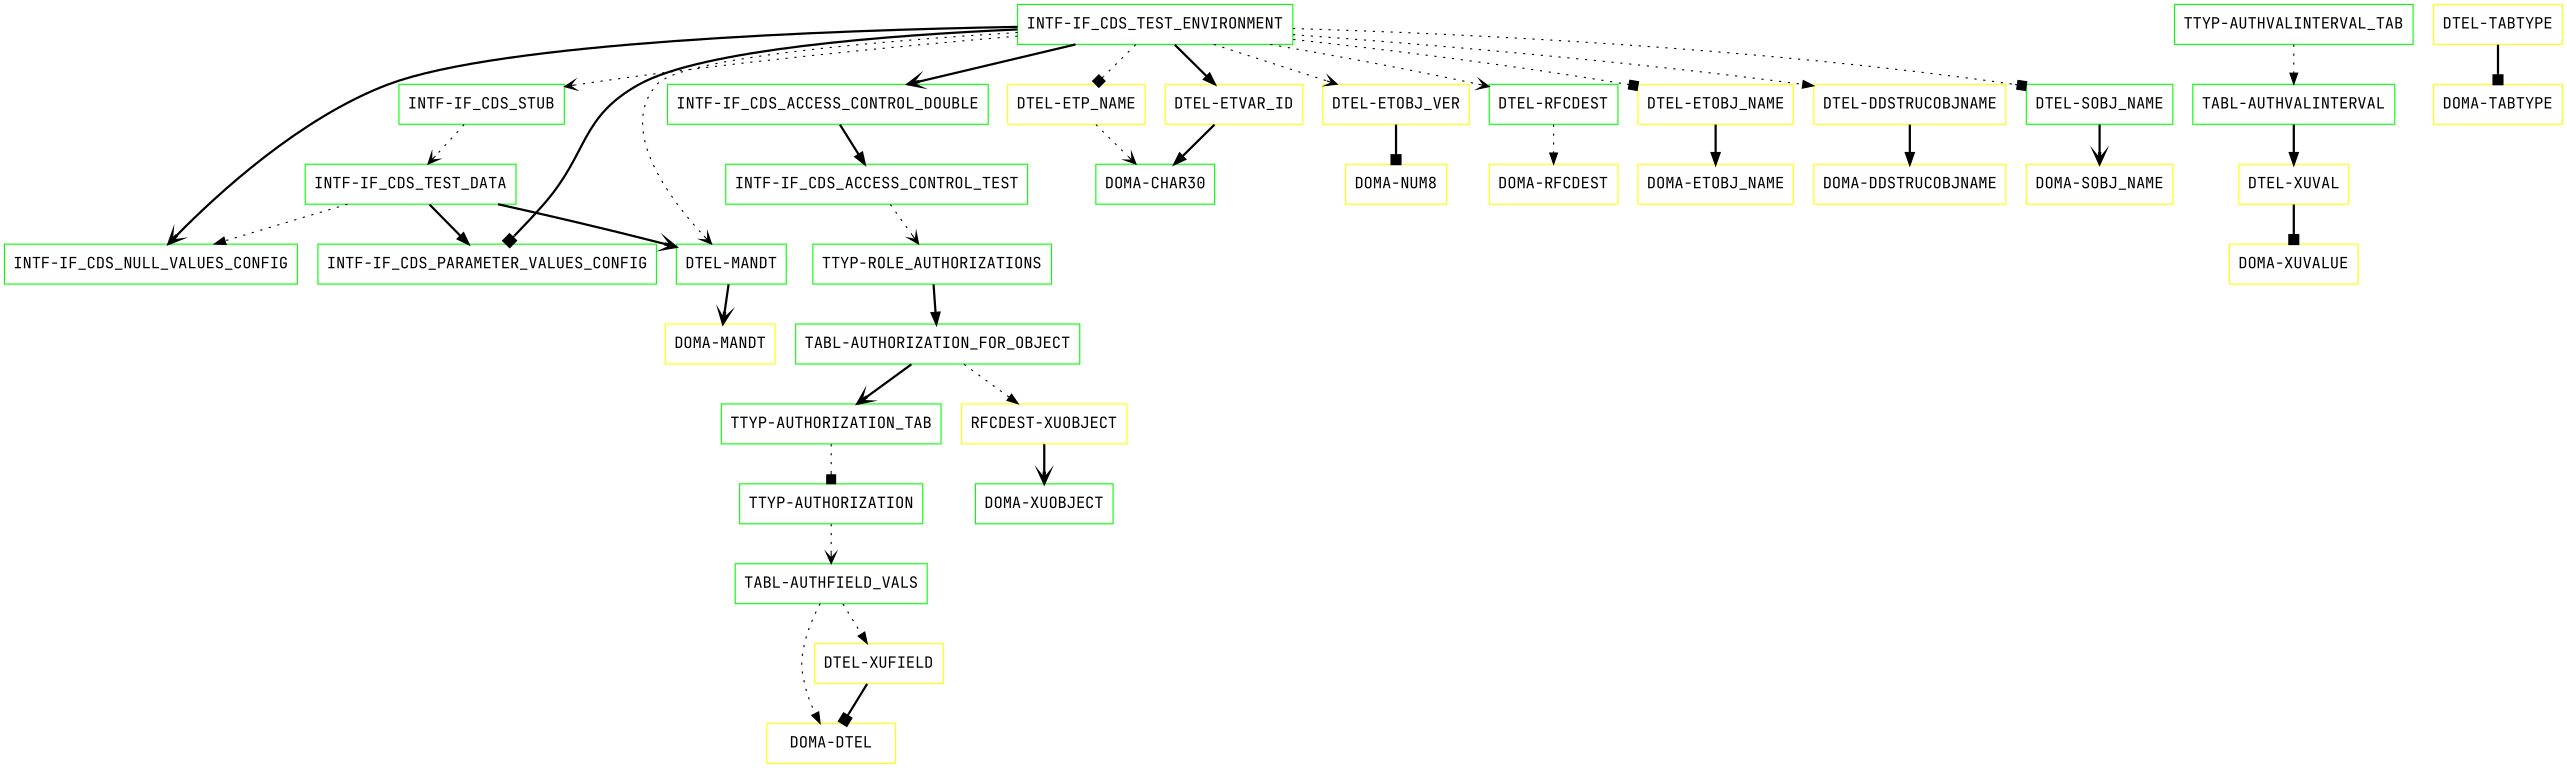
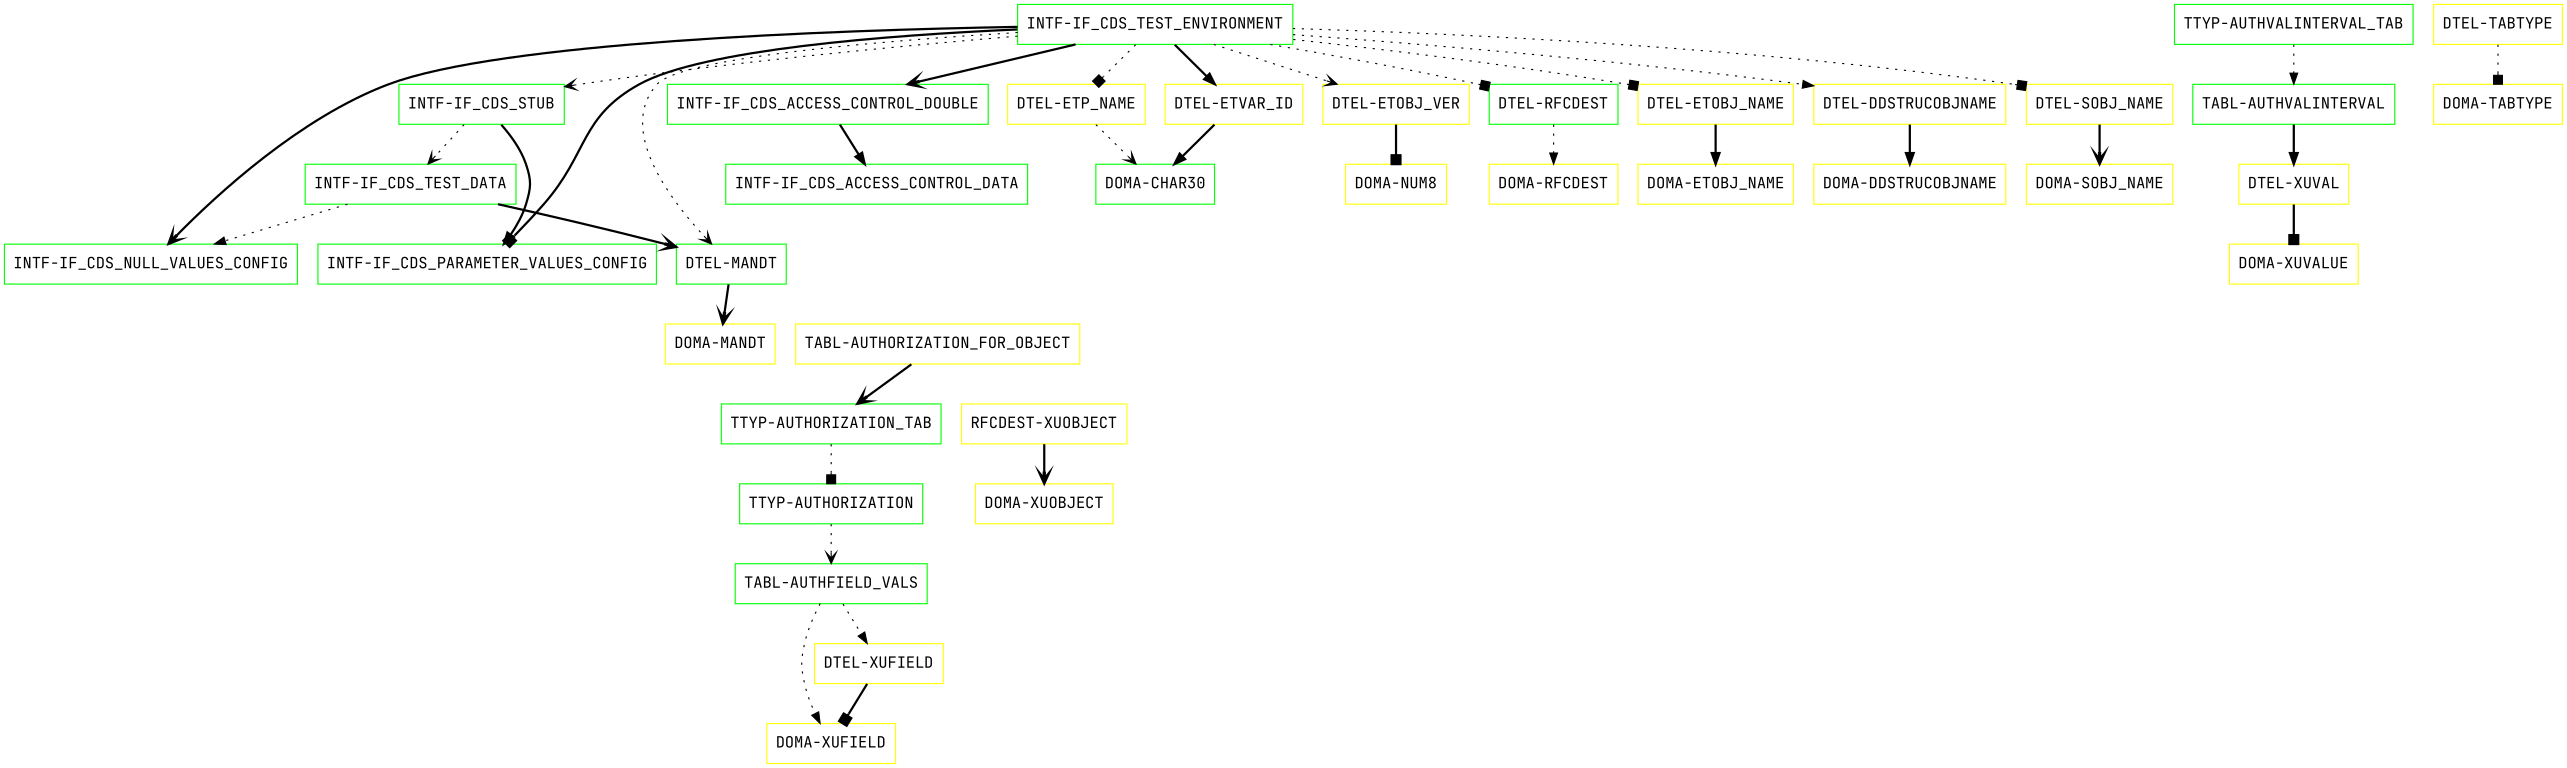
  digraph {
    fontname="JetBrains Mono"
    node [color=yellow fontname="JetBrains Mono" shape=box]
    edge [arrowhead=normal fontname="JetBrains Mono" style=bold]
    "INTF-IF_CDS_TEST_ENVIRONMENT" [color=green]
    "INTF-IF_CDS_NULL_VALUES_CONFIG" [color=green]
    "INTF-IF_CDS_PARAMETER_VALUES_CONFIG" [color=green]
    "INTF-IF_CDS_ACCESS_CONTROL_DOUBLE" [color=green]
    "INTF-IF_CDS_STUB" [color=green]
    "DTEL-MANDT" [color=green]
    "DTEL-ETP_NAME"
    "DTEL-ETVAR_ID"
    "DTEL-ETOBJ_VER"
    "DTEL-RFCDEST" [color=green]
    "DTEL-ETOBJ_NAME"
    "DTEL-DDSTRUCOBJNAME"
-   "DTEL-SOBJ_NAME" [color=green]
-   "INTF-IF_CDS_ACCESS_CONTROL_DATA" [color=green label="INTF-IF_CDS_ACCESS_CONTROL_TEST"]
+   "DTEL-SOBJ_NAME"
+   "INTF-IF_CDS_ACCESS_CONTROL_DATA" [color=green]
    "INTF-IF_CDS_TEST_DATA" [color=green]
    "DOMA-MANDT"
    "DOMA-CHAR30" [color=green]
    "DOMA-NUM8"
    "DOMA-RFCDEST"
    "DOMA-ETOBJ_NAME"
    "DOMA-DDSTRUCOBJNAME"
    "DOMA-SOBJ_NAME"
-   "TTYP-ROLE_AUTHORIZATIONS" [color=green]
-   "TABL-AUTHORIZATION_FOR_OBJECT" [color=green]
+   "TABL-AUTHORIZATION_FOR_OBJECT"
    "TTYP-AUTHORIZATION_TAB" [color=green]
    n26 [label="RFCDEST-XUOBJECT"]
    "TTYP-AUTHORIZATION" [color=green]
-   "DOMA-XUOBJECT" [color=green]
+   "DOMA-XUOBJECT"
    "TABL-AUTHFIELD_VALS" [color=green]
    "DTEL-XUFIELD"
-   "DOMA-XUFIELD" [label="DOMA-DTEL"]
+   "DOMA-XUFIELD"
    "TTYP-AUTHVALINTERVAL_TAB" [color=green]
    "TABL-AUTHVALINTERVAL" [color=green]
    "DTEL-XUVAL"
    "DOMA-XUVALUE"
    "DTEL-TABTYPE"
    "DOMA-TABTYPE"
    "INTF-IF_CDS_TEST_ENVIRONMENT" -> "INTF-IF_CDS_NULL_VALUES_CONFIG" [arrowhead=vee]
    "INTF-IF_CDS_TEST_ENVIRONMENT" -> "INTF-IF_CDS_PARAMETER_VALUES_CONFIG" [arrowhead=box]
    "INTF-IF_CDS_TEST_ENVIRONMENT" -> "INTF-IF_CDS_ACCESS_CONTROL_DOUBLE" [arrowhead=vee]
    "INTF-IF_CDS_TEST_ENVIRONMENT" -> "INTF-IF_CDS_STUB" [arrowhead=vee style=dotted]
    "INTF-IF_CDS_TEST_ENVIRONMENT" -> "DTEL-MANDT" [arrowhead=vee style=dotted]
    "INTF-IF_CDS_TEST_ENVIRONMENT" -> "DTEL-ETP_NAME" [arrowhead=box style=dotted]
    "INTF-IF_CDS_TEST_ENVIRONMENT" -> "DTEL-ETVAR_ID"
    "INTF-IF_CDS_TEST_ENVIRONMENT" -> "DTEL-ETOBJ_VER" [arrowhead=vee style=dotted]
-   "INTF-IF_CDS_TEST_ENVIRONMENT" -> "DTEL-RFCDEST" [arrowhead=vee style=dotted]
+   "INTF-IF_CDS_TEST_ENVIRONMENT" -> "DTEL-RFCDEST" [arrowhead=box style=dotted]
    "INTF-IF_CDS_TEST_ENVIRONMENT" -> "DTEL-ETOBJ_NAME" [arrowhead=box style=dotted]
    "INTF-IF_CDS_TEST_ENVIRONMENT" -> "DTEL-DDSTRUCOBJNAME" [style=dotted]
    "INTF-IF_CDS_TEST_ENVIRONMENT" -> "DTEL-SOBJ_NAME" [arrowhead=box style=dotted]
    "INTF-IF_CDS_ACCESS_CONTROL_DOUBLE" -> "INTF-IF_CDS_ACCESS_CONTROL_DATA"
    "INTF-IF_CDS_STUB" -> "INTF-IF_CDS_TEST_DATA" [arrowhead=vee style=dotted]
    "DTEL-MANDT" -> "DOMA-MANDT" [arrowhead=vee]
    "DTEL-ETP_NAME" -> "DOMA-CHAR30" [arrowhead=vee style=dotted]
    "DTEL-ETVAR_ID" -> "DOMA-CHAR30"
    "DTEL-ETOBJ_VER" -> "DOMA-NUM8" [arrowhead=box]
    "DTEL-RFCDEST" -> "DOMA-RFCDEST" [style=dotted]
    "DTEL-ETOBJ_NAME" -> "DOMA-ETOBJ_NAME"
    "DTEL-DDSTRUCOBJNAME" -> "DOMA-DDSTRUCOBJNAME"
    "DTEL-SOBJ_NAME" -> "DOMA-SOBJ_NAME" [arrowhead=vee]
-   "INTF-IF_CDS_ACCESS_CONTROL_DATA" -> "TTYP-ROLE_AUTHORIZATIONS" [arrowhead=vee style=dotted]
    "INTF-IF_CDS_TEST_DATA" -> "INTF-IF_CDS_NULL_VALUES_CONFIG" [style=dotted]
-   "INTF-IF_CDS_TEST_DATA" -> "INTF-IF_CDS_PARAMETER_VALUES_CONFIG"
+   "INTF-IF_CDS_STUB" -> "INTF-IF_CDS_PARAMETER_VALUES_CONFIG"
    "INTF-IF_CDS_TEST_DATA" -> "DTEL-MANDT" [arrowhead=vee]
-   "TTYP-ROLE_AUTHORIZATIONS" -> "TABL-AUTHORIZATION_FOR_OBJECT"
    "TABL-AUTHORIZATION_FOR_OBJECT" -> "TTYP-AUTHORIZATION_TAB" [arrowhead=vee]
-   "TABL-AUTHORIZATION_FOR_OBJECT" -> n26 [style=dotted]
    "TTYP-AUTHORIZATION_TAB" -> "TTYP-AUTHORIZATION" [arrowhead=box style=dotted]
    n26 -> "DOMA-XUOBJECT" [arrowhead=vee]
    "TTYP-AUTHORIZATION" -> "TABL-AUTHFIELD_VALS" [arrowhead=vee style=dotted]
    "TABL-AUTHFIELD_VALS" -> "DTEL-XUFIELD" [style=dotted]
    "TABL-AUTHFIELD_VALS" -> "DOMA-XUFIELD" [style=dotted]
    "DTEL-XUFIELD" -> "DOMA-XUFIELD" [arrowhead=box]
    "TTYP-AUTHVALINTERVAL_TAB" -> "TABL-AUTHVALINTERVAL" [style=dotted]
    "TABL-AUTHVALINTERVAL" -> "DTEL-XUVAL"
    "DTEL-XUVAL" -> "DOMA-XUVALUE" [arrowhead=box]
-   "DTEL-TABTYPE" -> "DOMA-TABTYPE" [arrowhead=box]
+   "DTEL-TABTYPE" -> "DOMA-TABTYPE" [arrowhead=box style=dotted]
  }
